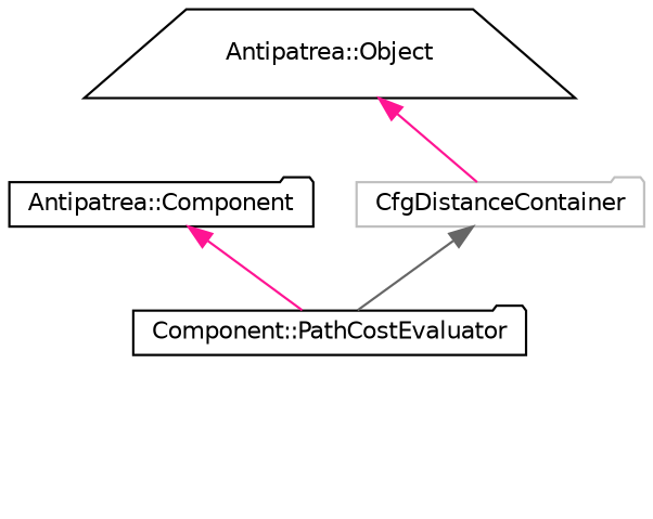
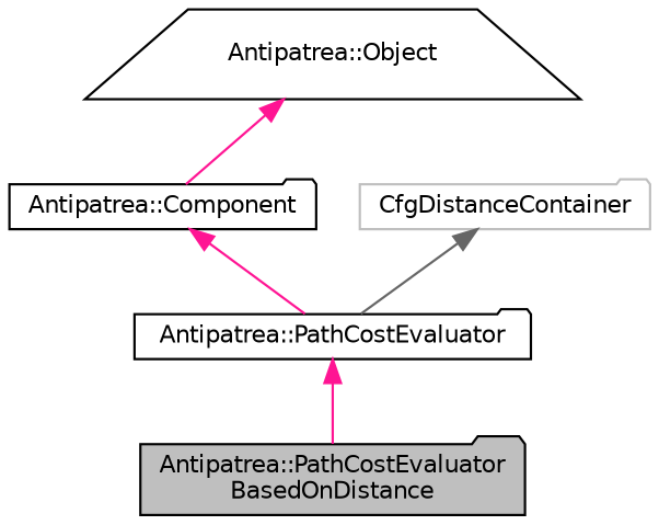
  digraph {
    node [color=black fontname=Helvetica fontsize=10 shape=folder]
    edge [color=deeppink dir=back fontname=Helvetica fontsize=10 labelfontname=Helvetica labelfontsize=10 style=solid]
-   n2 [height=0.2 label="Component::PathCostEvaluator" width=0.4]
+   n1 [fillcolor=grey75 fontcolor=black height=0.2 label="Antipatrea::PathCostEvaluator\lBasedOnDistance" style=filled width=0.4]
+   n2 [height=0.2 label="Antipatrea::PathCostEvaluator" width=0.4]
    n3 [height=0.2 label="Antipatrea::Component" width=0.4]
    n4 [height=0.2 label="Antipatrea::Object" shape=trapezium width=0.4]
    n5 [color=grey75 height=0.2 label=CfgDistanceContainer width=0.4]
+   n2 -> n1
    n3 -> n2
-   n4 -> n5
+   n4 -> n3
    n5 -> n2 [color=gray40]
  }
